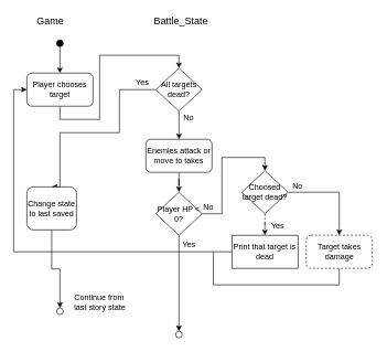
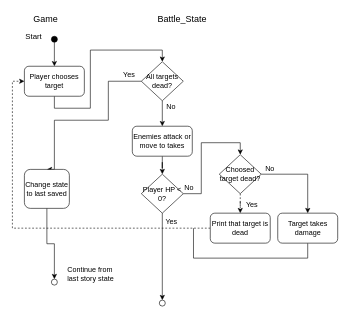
  <mxCell id="0" />
  <mxCell id="1" parent="0" />
  <mxCell id="2" value="&lt;font style=&quot;font-size: 15px&quot;&gt;Game&lt;/font&gt;" style="text;html=1;resizable=0;points=[];autosize=1;align=center;verticalAlign=top;spacingTop=-4;" parent="1" vertex="1"><mxGeometry x="45" y="20" width="60" height="20" as="geometry" /></mxCell>
- <mxCell id="3" value="&lt;span style=&quot;font-size: 15px&quot;&gt;Battle_State&lt;/span&gt;" style="text;html=1;resizable=0;points=[];autosize=1;align=center;verticalAlign=top;spacingTop=-4;" parent="1" vertex="1"><mxGeometry x="222.5" y="20" width="100" height="20" as="geometry" /></mxCell>
+ <mxCell id="3" value="&lt;span style=&quot;font-size: 15px&quot;&gt;Battle_State&lt;/span&gt;" style="text;html=1;resizable=0;points=[];autosize=1;align=center;verticalAlign=top;spacingTop=-4;" parent="1" vertex="1"><mxGeometry x="252.5" y="20" width="100" height="20" as="geometry" /></mxCell>
  <mxCell id="4" style="edgeStyle=orthogonalEdgeStyle;rounded=0;orthogonalLoop=1;jettySize=auto;html=1;entryX=0.5;entryY=0;entryDx=0;entryDy=0;" parent="1" source="5" target="8" edge="1"><mxGeometry relative="1" as="geometry" /></mxCell>
  <mxCell id="5" value="" style="ellipse;whiteSpace=wrap;html=1;aspect=fixed;fillColor=#000000;" parent="1" vertex="1"><mxGeometry x="85" y="60" width="10" height="10" as="geometry" /></mxCell>
+ <mxCell id="6" value="&lt;font style=&quot;font-size: 13px&quot;&gt;Start&lt;/font&gt;" style="text;html=1;resizable=0;points=[];autosize=1;align=left;verticalAlign=top;spacingTop=-4;" parent="1" vertex="1"><mxGeometry x="40" y="50" width="40" height="20" as="geometry" /></mxCell>
  <mxCell id="7" style="edgeStyle=orthogonalEdgeStyle;rounded=0;orthogonalLoop=1;jettySize=auto;html=1;entryX=0.5;entryY=0;entryDx=0;entryDy=0;endArrow=classic;endFill=1;" edge="1" parent="1" source="8" target="29"><mxGeometry relative="1" as="geometry"><Array as="points"><mxPoint x="90" y="180" /><mxPoint x="150" y="180" /><mxPoint x="150" y="83" /><mxPoint x="270" y="83" /></Array></mxGeometry></mxCell>
  <mxCell id="8" value="Player chooses target" style="rounded=1;whiteSpace=wrap;html=1;fillColor=#FFFFFF;strokeColor=#000000;" parent="1" vertex="1"><mxGeometry x="40" y="110" width="100" height="50" as="geometry" /></mxCell>
  <mxCell id="9" value="" style="ellipse;whiteSpace=wrap;html=1;aspect=fixed;fillColor=#FFFFFF;" parent="1" vertex="1"><mxGeometry x="85" y="465" width="10" height="10" as="geometry" /></mxCell>
  <mxCell id="10" value="Continue from &lt;br&gt;last story state" style="text;html=1;resizable=0;points=[];autosize=1;align=left;verticalAlign=top;spacingTop=-4;" parent="1" vertex="1"><mxGeometry x="110" y="440" width="90" height="30" as="geometry" /></mxCell>
  <mxCell id="11" style="edgeStyle=orthogonalEdgeStyle;rounded=0;orthogonalLoop=1;jettySize=auto;html=1;entryX=0.5;entryY=0;entryDx=0;entryDy=0;" parent="1" source="12" target="15" edge="1"><mxGeometry relative="1" as="geometry" /></mxCell>
  <mxCell id="12" value="Enemies attack or move to takes" style="rounded=1;whiteSpace=wrap;html=1;fillColor=#FFFFFF;strokeColor=#000000;" parent="1" vertex="1"><mxGeometry x="220" y="210" width="100" height="50" as="geometry" /></mxCell>
  <mxCell id="13" style="edgeStyle=orthogonalEdgeStyle;rounded=0;orthogonalLoop=1;jettySize=auto;html=1;entryX=0.5;entryY=0;entryDx=0;entryDy=0;" parent="1" source="15" target="16" edge="1"><mxGeometry relative="1" as="geometry"><mxPoint x="270" y="470" as="targetPoint" /></mxGeometry></mxCell>
  <mxCell id="14" style="edgeStyle=orthogonalEdgeStyle;rounded=0;orthogonalLoop=1;jettySize=auto;html=1;entryX=0.5;entryY=0;entryDx=0;entryDy=0;" parent="1" source="15" target="20" edge="1"><mxGeometry relative="1" as="geometry" /></mxCell>
  <mxCell id="15" value="Player HP &amp;lt; 0?" style="rhombus;whiteSpace=wrap;html=1;strokeColor=#000000;fillColor=#FFFFFF;" parent="1" vertex="1"><mxGeometry x="235" y="290" width="70" height="65" as="geometry" /></mxCell>
  <mxCell id="16" value="" style="ellipse;whiteSpace=wrap;html=1;aspect=fixed;fillColor=#FFFFFF;" parent="1" vertex="1"><mxGeometry x="265" y="500" width="10" height="10" as="geometry" /></mxCell>
  <mxCell id="17" value="Yes" style="text;html=1;resizable=0;points=[];autosize=1;align=center;verticalAlign=top;spacingTop=-4;" parent="1" vertex="1"><mxGeometry x="265" y="360" width="40" height="20" as="geometry" /></mxCell>
  <mxCell id="18" style="edgeStyle=orthogonalEdgeStyle;rounded=0;orthogonalLoop=1;jettySize=auto;html=1;entryX=0.5;entryY=0;entryDx=0;entryDy=0;dashed=1;" parent="1" source="20" target="22" edge="1"><mxGeometry relative="1" as="geometry" /></mxCell>
  <mxCell id="19" style="edgeStyle=orthogonalEdgeStyle;rounded=0;orthogonalLoop=1;jettySize=auto;html=1;entryX=0.5;entryY=0;entryDx=0;entryDy=0;" parent="1" source="20" target="26" edge="1"><mxGeometry relative="1" as="geometry" /></mxCell>
  <mxCell id="20" value="Choosed target dead?" style="rhombus;whiteSpace=wrap;html=1;strokeColor=#000000;fillColor=#FFFFFF;" parent="1" vertex="1"><mxGeometry x="365" y="257.5" width="70" height="65" as="geometry" /></mxCell>
- <mxCell id="21" style="edgeStyle=orthogonalEdgeStyle;rounded=0;orthogonalLoop=1;jettySize=auto;html=1;entryX=0;entryY=0.5;entryDx=0;entryDy=0;" parent="1" source="22" target="8" edge="1"><mxGeometry relative="1" as="geometry"><Array as="points"><mxPoint x="20" y="380" /><mxPoint x="20" y="135" /></Array></mxGeometry></mxCell>
- <mxCell id="22" value="Print that target is dead" style="whiteSpace=wrap;html=1;fillColor=#FFFFFF;strokeColor=#000000;rounded=0;" parent="1" vertex="1"><mxGeometry x="350" y="355" width="100" height="50" as="geometry" /></mxCell>
+ <mxCell id="21" style="edgeStyle=orthogonalEdgeStyle;rounded=0;orthogonalLoop=1;jettySize=auto;html=1;entryX=0;entryY=0.5;entryDx=0;entryDy=0;dashed=1;" parent="1" source="22" target="8" edge="1"><mxGeometry relative="1" as="geometry"><Array as="points"><mxPoint x="20" y="380" /><mxPoint x="20" y="135" /></Array></mxGeometry></mxCell>
+ <mxCell id="22" value="Print that target is dead" style="rounded=1;whiteSpace=wrap;html=1;fillColor=#FFFFFF;strokeColor=#000000;" parent="1" vertex="1"><mxGeometry x="350" y="355" width="100" height="50" as="geometry" /></mxCell>
  <mxCell id="23" value="Yes" style="text;html=1;resizable=0;points=[];autosize=1;align=left;verticalAlign=top;spacingTop=-4;" parent="1" vertex="1"><mxGeometry x="407.5" y="332" width="40" height="20" as="geometry" /></mxCell>
  <mxCell id="24" value="No" style="text;html=1;resizable=0;points=[];autosize=1;align=left;verticalAlign=top;spacingTop=-4;" parent="1" vertex="1"><mxGeometry x="305" y="302.5" width="30" height="20" as="geometry" /></mxCell>
  <mxCell id="25" style="edgeStyle=orthogonalEdgeStyle;rounded=0;orthogonalLoop=1;jettySize=auto;html=1;endArrow=none;endFill=0;" parent="1" source="26" edge="1"><mxGeometry relative="1" as="geometry"><mxPoint x="322" y="380" as="targetPoint" /><Array as="points"><mxPoint x="512.5" y="430" /><mxPoint x="322.5" y="430" /></Array></mxGeometry></mxCell>
- <mxCell id="26" value="Target takes damage" style="rounded=1;whiteSpace=wrap;html=1;fillColor=#FFFFFF;strokeColor=#000000;dashed=1;" parent="1" vertex="1"><mxGeometry x="462.5" y="355" width="100" height="50" as="geometry" /></mxCell>
+ <mxCell id="26" value="Target takes damage" style="rounded=1;whiteSpace=wrap;html=1;fillColor=#FFFFFF;strokeColor=#000000;" parent="1" vertex="1"><mxGeometry x="462.5" y="355" width="100" height="50" as="geometry" /></mxCell>
  <mxCell id="27" style="edgeStyle=orthogonalEdgeStyle;rounded=0;orthogonalLoop=1;jettySize=auto;html=1;entryX=0.5;entryY=0;entryDx=0;entryDy=0;endArrow=classic;endFill=1;exitX=0;exitY=0.5;exitDx=0;exitDy=0;" parent="1" source="29" target="31" edge="1"><mxGeometry relative="1" as="geometry"><Array as="points"><mxPoint x="180" y="135" /><mxPoint x="180" y="200" /><mxPoint x="90" y="200" /></Array></mxGeometry></mxCell>
  <mxCell id="28" style="edgeStyle=orthogonalEdgeStyle;rounded=0;orthogonalLoop=1;jettySize=auto;html=1;entryX=0.5;entryY=0;entryDx=0;entryDy=0;endArrow=classic;endFill=1;" parent="1" source="29" target="12" edge="1"><mxGeometry relative="1" as="geometry" /></mxCell>
  <mxCell id="29" value="All targets dead?" style="rhombus;whiteSpace=wrap;html=1;strokeColor=#000000;fillColor=#FFFFFF;" parent="1" vertex="1"><mxGeometry x="235" y="102.5" width="70" height="65" as="geometry" /></mxCell>
  <mxCell id="30" style="edgeStyle=orthogonalEdgeStyle;rounded=0;orthogonalLoop=1;jettySize=auto;html=1;entryX=0.5;entryY=0;entryDx=0;entryDy=0;endArrow=classic;endFill=1;" parent="1" source="31" target="9" edge="1"><mxGeometry relative="1" as="geometry" /></mxCell>
  <mxCell id="31" value="Change state to last saved" style="rounded=1;whiteSpace=wrap;html=1;fillColor=#FFFFFF;strokeColor=#000000;" parent="1" vertex="1"><mxGeometry x="40" y="282" width="75" height="65" as="geometry" /></mxCell>
  <mxCell id="32" value="Yes" style="text;html=1;resizable=0;points=[];autosize=1;align=left;verticalAlign=top;spacingTop=-4;" parent="1" vertex="1"><mxGeometry x="202.5" y="115" width="40" height="20" as="geometry" /></mxCell>
  <mxCell id="33" value="No" style="text;html=1;resizable=0;points=[];autosize=1;align=left;verticalAlign=top;spacingTop=-4;" parent="1" vertex="1"><mxGeometry x="275" y="167.5" width="30" height="20" as="geometry" /></mxCell>
  <mxCell id="34" value="No" style="text;html=1;resizable=0;points=[];autosize=1;align=left;verticalAlign=top;spacingTop=-4;" parent="1" vertex="1"><mxGeometry x="440" y="272" width="30" height="20" as="geometry" /></mxCell>
